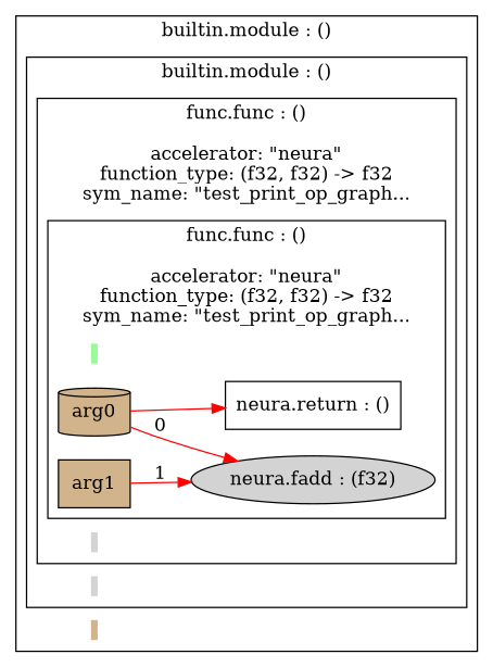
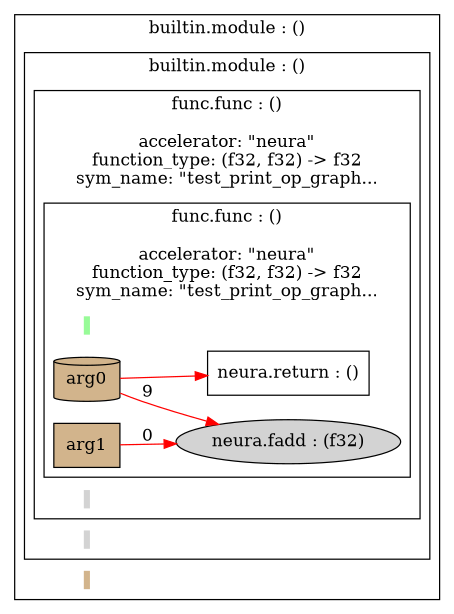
  digraph {
    compound=true
    rankdir=LR
    node [fillcolor=tan shape=plain style=filled]
    edge [color=red style=solid]
    n1 [fillcolor=palegreen label=" "]
    n2 [label=arg0 shape=cylinder]
    n3 [label=arg1 shape=box]
    n4 [fillcolor=lightgrey label="neura.fadd : (f32)\n" shape=ellipse]
    n5 [fillcolor=white label="neura.return : ()\n" shape=box]
    n6 [fillcolor=lightgrey label=" "]
    n7 [fillcolor=lightgrey label=" "]
    n8 [label=" "]
    subgraph cluster_1 {
      label="builtin.module : ()\n"
      n8
      subgraph cluster_2 {
        label="builtin.module : ()\n"
        n7
        subgraph cluster_3 {
          label="func.func : ()\n\naccelerator: \"neura\"\nfunction_type: (f32, f32) -> f32\nsym_name: \"test_print_op_graph..."
          n6
          subgraph cluster_4 {
            label="func.func : ()\n\naccelerator: \"neura\"\nfunction_type: (f32, f32) -> f32\nsym_name: \"test_print_op_graph..."
            n1
            n2
            n3
            n4
            n5
          }
        }
      }
    }
-   n2 -> n4 [label=0]
+   n2 -> n4 [label=9]
    n2 -> n5
-   n3 -> n4 [label=1]
+   n3 -> n4 [label=0]
  }
